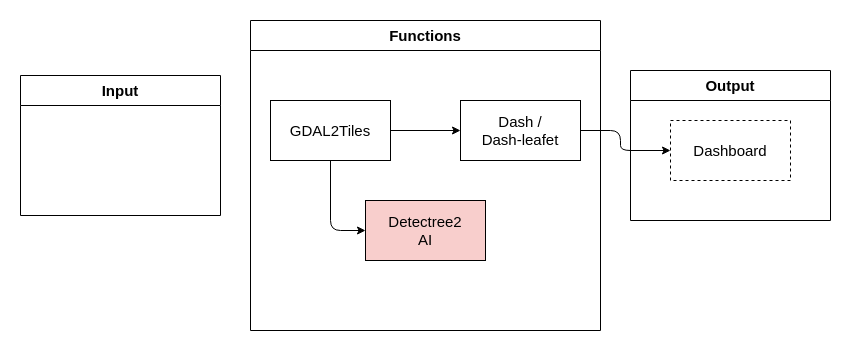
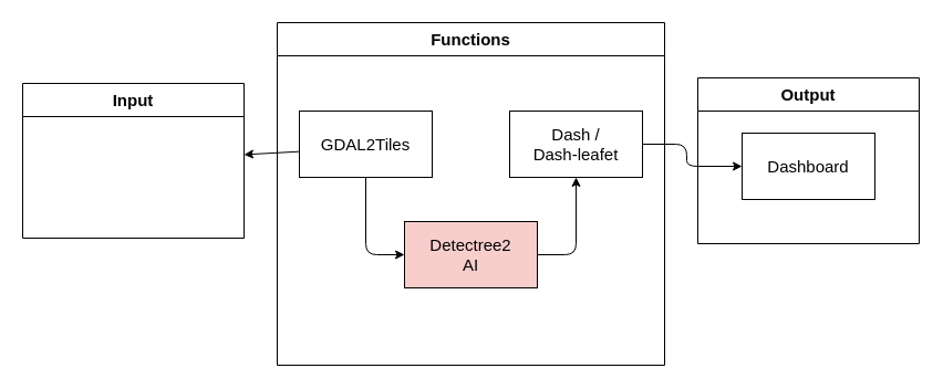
  <mxCell id="0" />
  <mxCell id="1" parent="0" />
  <mxCell id="2" value="Input" style="swimlane;whiteSpace=wrap;html=1;fontSize=15;startSize=30;" vertex="1" parent="1"><mxGeometry y="75" width="200" height="140" as="geometry" x="20" /></mxCell>
  <mxCell id="3" value="Output" style="swimlane;whiteSpace=wrap;html=1;fontSize=15;startSize=30;" vertex="1" parent="1"><mxGeometry x="630" y="70" width="200" height="150" as="geometry" /></mxCell>
- <mxCell id="4" value="Dashboard" style="rounded=0;whiteSpace=wrap;html=1;fontSize=15;dashed=1;" vertex="1" parent="3"><mxGeometry x="40" y="50" width="120" height="60" as="geometry" /></mxCell>
+ <mxCell id="4" value="Dashboard" style="rounded=0;whiteSpace=wrap;html=1;fontSize=15;" vertex="1" parent="3"><mxGeometry x="40" y="50" width="120" height="60" as="geometry" /></mxCell>
  <mxCell id="5" value="Functions" style="swimlane;whiteSpace=wrap;html=1;fontSize=15;startSize=30;" vertex="1" parent="1"><mxGeometry x="250" y="20" width="350" height="310" as="geometry"><mxRectangle x="230" y="130" width="110" height="30" as="alternateBounds" /></mxGeometry></mxCell>
- <mxCell id="6" style="edgeStyle=none;html=1;exitX=1;exitY=0.5;exitDx=0;exitDy=0;entryX=0;entryY=0.5;entryDx=0;entryDy=0;fontSize=15;" edge="1" parent="5" source="8" target="9"><mxGeometry relative="1" as="geometry" /></mxCell>
+ <mxCell id="6" style="edgeStyle=none;html=1;exitX=1;exitY=0.5;exitDx=0;exitDy=0;fontSize=15;" edge="1" parent="5" source="8" target="2"><mxGeometry relative="1" as="geometry" /></mxCell>
  <mxCell id="7" style="edgeStyle=none;html=1;exitX=0.5;exitY=1;exitDx=0;exitDy=0;entryX=0;entryY=0.5;entryDx=0;entryDy=0;fontSize=15;" edge="1" parent="5" source="8" target="11"><mxGeometry relative="1" as="geometry"><Array as="points"><mxPoint x="80" y="210" /></Array></mxGeometry></mxCell>
  <mxCell id="8" value="GDAL2Tiles" style="rounded=0;whiteSpace=wrap;html=1;fontSize=15;" vertex="1" parent="5"><mxGeometry x="20" y="80" width="120" height="60" as="geometry" /></mxCell>
  <mxCell id="9" value="Dash / &lt;br&gt;Dash-leafet" style="rounded=0;whiteSpace=wrap;html=1;fontSize=15;" vertex="1" parent="5"><mxGeometry x="210" y="80" width="120" height="60" as="geometry" /></mxCell>
+ <mxCell id="10" style="edgeStyle=none;html=1;exitX=1;exitY=0.5;exitDx=0;exitDy=0;entryX=0.5;entryY=1;entryDx=0;entryDy=0;fontSize=15;" edge="1" parent="5" source="11" target="9"><mxGeometry relative="1" as="geometry"><Array as="points"><mxPoint x="270" y="210" /></Array></mxGeometry></mxCell>
  <mxCell id="11" value="Detectree2&lt;br&gt;AI" style="rounded=0;whiteSpace=wrap;html=1;fontSize=15;fillColor=#f8cecc;" vertex="1" parent="5"><mxGeometry x="115" y="180" width="120" height="60" as="geometry" /></mxCell>
  <mxCell id="12" style="edgeStyle=none;html=1;exitX=1;exitY=0.5;exitDx=0;exitDy=0;entryX=0;entryY=0.5;entryDx=0;entryDy=0;fontSize=15;" edge="1" parent="1" source="9" target="4"><mxGeometry relative="1" as="geometry"><Array as="points"><mxPoint x="620" y="130" /><mxPoint x="620" y="150" /></Array></mxGeometry></mxCell>
